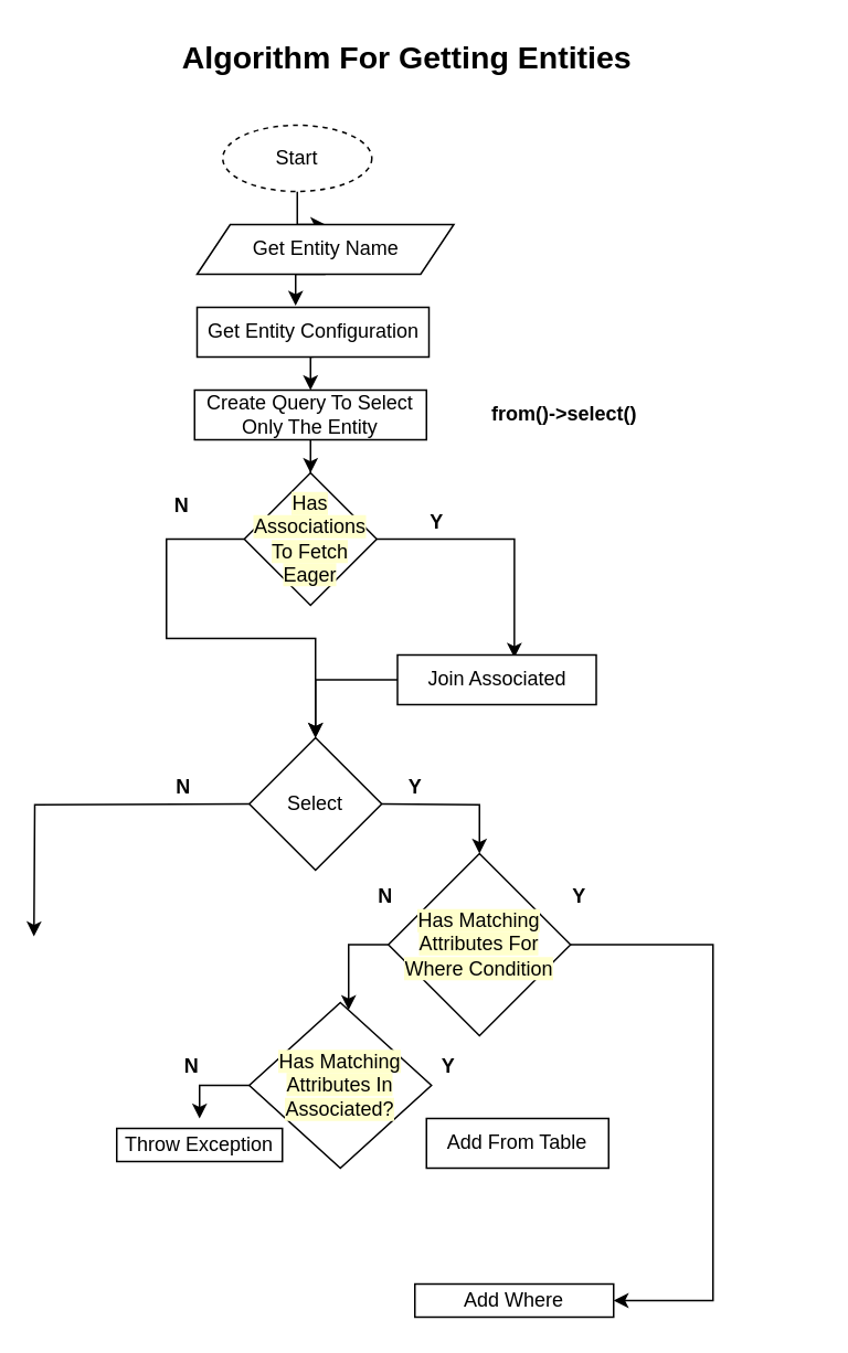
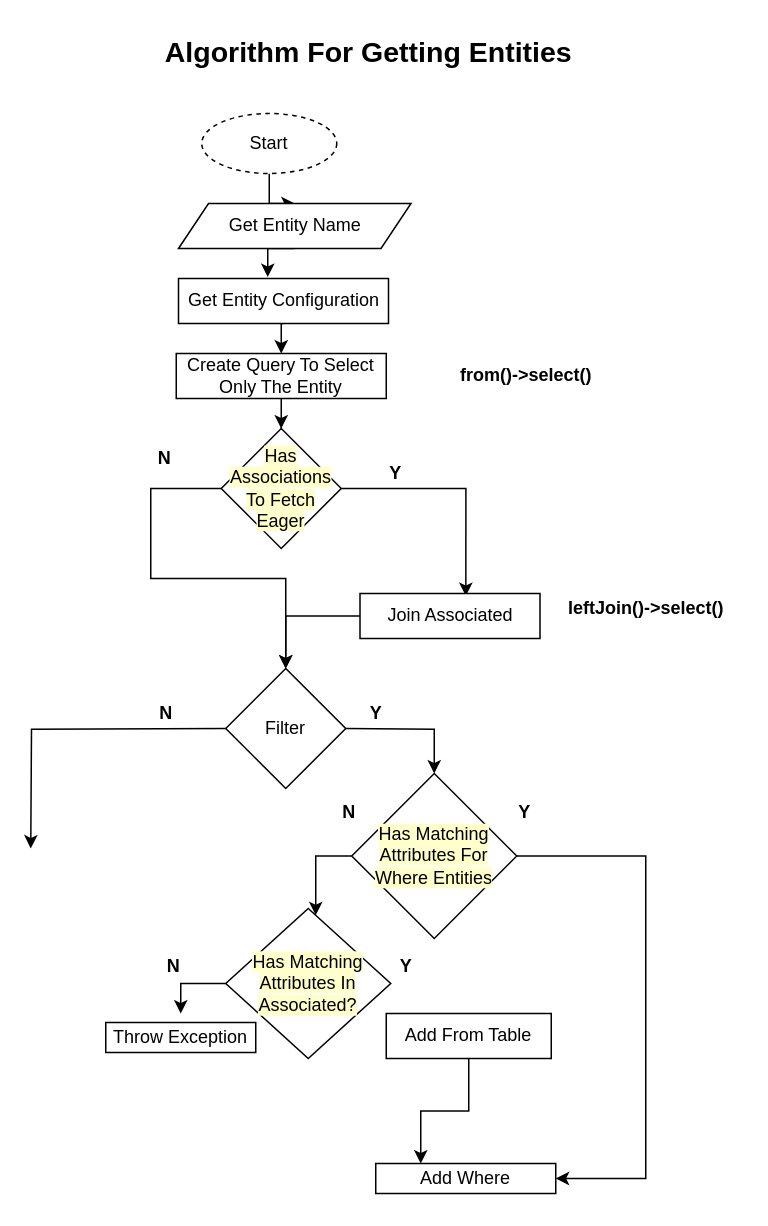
  <mxCell id="0" />
  <mxCell id="1" parent="0" />
  <mxCell id="2" value="Algorithm For Getting Entities" style="text;html=1;align=center;verticalAlign=middle;resizable=0;points=[];autosize=1;fontSize=19;fontStyle=1" vertex="1" parent="1"><mxGeometry x="100" y="20" width="290" height="30" as="geometry" /></mxCell>
  <mxCell id="3" style="edgeStyle=orthogonalEdgeStyle;rounded=0;orthogonalLoop=1;jettySize=auto;html=1;entryX=0.5;entryY=0;entryDx=0;entryDy=0;fontSize=12;" edge="1" parent="1" source="4" target="6"><mxGeometry relative="1" as="geometry" /></mxCell>
  <mxCell id="4" value="Start" style="ellipse;whiteSpace=wrap;html=1;fontSize=12;dashed=1;" vertex="1" parent="1"><mxGeometry x="134" y="75" width="90" height="40" as="geometry" /></mxCell>
  <mxCell id="5" style="edgeStyle=orthogonalEdgeStyle;rounded=0;orthogonalLoop=1;jettySize=auto;html=1;exitX=0.5;exitY=1;exitDx=0;exitDy=0;entryX=0.425;entryY=-0.033;entryDx=0;entryDy=0;entryPerimeter=0;fontSize=12;" edge="1" parent="1" source="6" target="8"><mxGeometry relative="1" as="geometry" /></mxCell>
  <mxCell id="6" value="Get Entity Name" style="shape=parallelogram;perimeter=parallelogramPerimeter;whiteSpace=wrap;html=1;fixedSize=1;fontSize=12;" vertex="1" parent="1"><mxGeometry x="118.5" y="135" width="155" height="30" as="geometry" /></mxCell>
  <mxCell id="7" style="edgeStyle=orthogonalEdgeStyle;rounded=0;orthogonalLoop=1;jettySize=auto;html=1;entryX=0.5;entryY=0;entryDx=0;entryDy=0;fontSize=12;" edge="1" parent="1"><mxGeometry relative="1" as="geometry"><mxPoint x="188.5" y="215" as="sourcePoint" /><mxPoint x="187" y="235" as="targetPoint" /></mxGeometry></mxCell>
  <mxCell id="8" value="Get Entity Configuration" style="whiteSpace=wrap;html=1;fontSize=12;" vertex="1" parent="1"><mxGeometry x="118.5" y="185" width="140" height="30" as="geometry" /></mxCell>
  <mxCell id="9" style="edgeStyle=orthogonalEdgeStyle;rounded=0;orthogonalLoop=1;jettySize=auto;html=1;fontSize=12;" edge="1" parent="1" source="11" target="13"><mxGeometry relative="1" as="geometry"><mxPoint x="200" y="655" as="targetPoint" /><Array as="points"><mxPoint x="210" y="570" /></Array></mxGeometry></mxCell>
  <mxCell id="10" style="edgeStyle=orthogonalEdgeStyle;rounded=0;orthogonalLoop=1;jettySize=auto;html=1;fontSize=12;entryX=1;entryY=0.5;entryDx=0;entryDy=0;" edge="1" parent="1" source="11" target="21"><mxGeometry relative="1" as="geometry"><mxPoint x="400" y="785" as="targetPoint" /><Array as="points"><mxPoint x="430" y="570" /><mxPoint x="430" y="785" /></Array></mxGeometry></mxCell>
- <mxCell id="11" value="&lt;span style=&quot;background-color: rgb(255 , 255 , 204)&quot;&gt;Has Matching Attributes For Where Condition&lt;/span&gt;" style="rhombus;whiteSpace=wrap;html=1;fontSize=12;" vertex="1" parent="1"><mxGeometry x="234" y="515" width="110" height="110" as="geometry" /></mxCell>
+ <mxCell id="11" value="&lt;span style=&quot;background-color: rgb(255 , 255 , 204)&quot;&gt;Has Matching Attributes For Where Entities&lt;/span&gt;" style="rhombus;whiteSpace=wrap;html=1;fontSize=12;" vertex="1" parent="1"><mxGeometry x="234" y="515" width="110" height="110" as="geometry" /></mxCell>
  <mxCell id="12" style="edgeStyle=orthogonalEdgeStyle;rounded=0;orthogonalLoop=1;jettySize=auto;html=1;exitX=0;exitY=0.5;exitDx=0;exitDy=0;fontSize=12;" edge="1" parent="1"><mxGeometry relative="1" as="geometry"><mxPoint x="120" y="675" as="targetPoint" /><mxPoint x="150" y="655" as="sourcePoint" /></mxGeometry></mxCell>
  <mxCell id="13" value="&lt;span style=&quot;background-color: rgb(255 , 255 , 204)&quot;&gt;Has Matching Attributes In Associated?&lt;/span&gt;" style="rhombus;whiteSpace=wrap;html=1;" vertex="1" parent="1"><mxGeometry x="150" y="605" width="110" height="100" as="geometry" /></mxCell>
  <mxCell id="14" value="Throw Exception" style="whiteSpace=wrap;html=1;fontSize=12;" vertex="1" parent="1"><mxGeometry x="70" y="681" width="100" height="20" as="geometry" /></mxCell>
  <mxCell id="15" value="N" style="text;html=1;align=center;verticalAlign=middle;resizable=0;points=[];autosize=1;fontSize=12;fontStyle=1" vertex="1" parent="1"><mxGeometry x="105" y="634" width="20" height="20" as="geometry" /></mxCell>
  <mxCell id="16" value="Y" style="text;html=1;align=center;verticalAlign=middle;resizable=0;points=[];autosize=1;fontSize=12;fontStyle=1" vertex="1" parent="1"><mxGeometry x="260" y="634" width="20" height="20" as="geometry" /></mxCell>
+ <mxCell id="17" style="edgeStyle=orthogonalEdgeStyle;rounded=0;orthogonalLoop=1;jettySize=auto;html=1;entryX=0.25;entryY=0;entryDx=0;entryDy=0;fontSize=12;" edge="1" parent="1" source="18" target="21"><mxGeometry relative="1" as="geometry" /></mxCell>
  <mxCell id="18" value="Add From Table" style="whiteSpace=wrap;html=1;fontSize=12;" vertex="1" parent="1"><mxGeometry x="257" y="675" width="110" height="30" as="geometry" /></mxCell>
  <mxCell id="19" value="N" style="text;html=1;align=center;verticalAlign=middle;resizable=0;points=[];autosize=1;fontSize=12;fontStyle=1" vertex="1" parent="1"><mxGeometry x="222" y="531" width="20" height="20" as="geometry" /></mxCell>
  <mxCell id="20" value="Y" style="text;html=1;align=center;verticalAlign=middle;resizable=0;points=[];autosize=1;fontSize=12;fontStyle=1" vertex="1" parent="1"><mxGeometry x="338.5" y="531" width="20" height="20" as="geometry" /></mxCell>
  <mxCell id="21" value="Add Where" style="whiteSpace=wrap;html=1;fontSize=12;" vertex="1" parent="1"><mxGeometry x="250" y="775" width="120" height="20" as="geometry" /></mxCell>
  <mxCell id="22" style="edgeStyle=orthogonalEdgeStyle;rounded=0;orthogonalLoop=1;jettySize=auto;html=1;fontSize=12;" edge="1" parent="1" target="11"><mxGeometry relative="1" as="geometry"><mxPoint x="230" y="485" as="sourcePoint" /></mxGeometry></mxCell>
  <mxCell id="23" style="edgeStyle=orthogonalEdgeStyle;rounded=0;orthogonalLoop=1;jettySize=auto;html=1;fontSize=12;" edge="1" parent="1"><mxGeometry relative="1" as="geometry"><mxPoint x="20" y="565" as="targetPoint" /><mxPoint x="150" y="485" as="sourcePoint" /></mxGeometry></mxCell>
- <mxCell id="24" value="Select" style="rhombus;whiteSpace=wrap;html=1;fontSize=12;" vertex="1" parent="1"><mxGeometry x="150" y="445" width="80" height="80" as="geometry" /></mxCell>
+ <mxCell id="24" value="Filter" style="rhombus;whiteSpace=wrap;html=1;fontSize=12;" vertex="1" parent="1"><mxGeometry x="150" y="445" width="80" height="80" as="geometry" /></mxCell>
  <mxCell id="25" value="Y" style="text;html=1;align=center;verticalAlign=middle;resizable=0;points=[];autosize=1;fontSize=12;fontStyle=1" vertex="1" parent="1"><mxGeometry x="240" y="465" width="20" height="20" as="geometry" /></mxCell>
  <mxCell id="26" style="edgeStyle=orthogonalEdgeStyle;rounded=0;orthogonalLoop=1;jettySize=auto;html=1;fontSize=12;entryX=0.5;entryY=0;entryDx=0;entryDy=0;exitX=0;exitY=0.5;exitDx=0;exitDy=0;" edge="1" parent="1" source="28" target="24"><mxGeometry relative="1" as="geometry"><mxPoint x="90" y="395" as="targetPoint" /><mxPoint x="198.5" y="325" as="sourcePoint" /><Array as="points"><mxPoint x="100" y="325" /><mxPoint x="100" y="385" /><mxPoint x="190" y="385" /></Array></mxGeometry></mxCell>
  <mxCell id="27" style="edgeStyle=orthogonalEdgeStyle;rounded=0;orthogonalLoop=1;jettySize=auto;html=1;exitX=1;exitY=0.5;exitDx=0;exitDy=0;entryX=0.588;entryY=0.056;entryDx=0;entryDy=0;entryPerimeter=0;fontSize=12;" edge="1" parent="1" source="28" target="32"><mxGeometry relative="1" as="geometry" /></mxCell>
  <mxCell id="28" value="&lt;span style=&quot;background-color: rgb(255 , 255 , 204)&quot;&gt;Has Associations To Fetch Eager&lt;/span&gt;" style="rhombus;whiteSpace=wrap;html=1;" vertex="1" parent="1"><mxGeometry x="147" y="285" width="80" height="80" as="geometry" /></mxCell>
  <mxCell id="29" style="edgeStyle=orthogonalEdgeStyle;rounded=0;orthogonalLoop=1;jettySize=auto;html=1;entryX=0.5;entryY=0;entryDx=0;entryDy=0;fontSize=12;" edge="1" parent="1" source="30" target="28"><mxGeometry relative="1" as="geometry" /></mxCell>
  <mxCell id="30" value="Create Query To Select Only The Entity" style="whiteSpace=wrap;html=1;fontSize=12;" vertex="1" parent="1"><mxGeometry x="117" y="235" width="140" height="30" as="geometry" /></mxCell>
  <mxCell id="31" style="edgeStyle=orthogonalEdgeStyle;rounded=0;orthogonalLoop=1;jettySize=auto;html=1;fontSize=12;" edge="1" parent="1" source="32" target="24"><mxGeometry relative="1" as="geometry" /></mxCell>
  <mxCell id="32" value="Join Associated" style="whiteSpace=wrap;html=1;fontSize=12;" vertex="1" parent="1"><mxGeometry x="239.5" y="395" width="120" height="30" as="geometry" /></mxCell>
  <mxCell id="33" value="Y" style="text;html=1;align=center;verticalAlign=middle;resizable=0;points=[];autosize=1;fontSize=12;fontStyle=1" vertex="1" parent="1"><mxGeometry x="252.5" y="305" width="20" height="20" as="geometry" /></mxCell>
  <mxCell id="34" value="N" style="text;html=1;align=center;verticalAlign=middle;resizable=0;points=[];autosize=1;fontSize=12;fontStyle=1" vertex="1" parent="1"><mxGeometry x="98.5" y="295" width="20" height="20" as="geometry" /></mxCell>
  <mxCell id="35" value="N" style="text;html=1;align=center;verticalAlign=middle;resizable=0;points=[];autosize=1;fontSize=12;fontStyle=1" vertex="1" parent="1"><mxGeometry x="100" y="465" width="20" height="20" as="geometry" /></mxCell>
- <mxCell id="37" value="from()-&amp;gt;select()" style="text;html=1;align=center;verticalAlign=middle;resizable=0;points=[];autosize=1;fontSize=12;fontStyle=1" vertex="1" parent="1"><mxGeometry x="290" y="240" width="100" height="20" as="geometry" /></mxCell>
+ <mxCell id="36" value="leftJoin()-&amp;gt;select()" style="text;html=1;align=center;verticalAlign=middle;resizable=0;points=[];autosize=1;fontSize=12;fontStyle=1" vertex="1" parent="1"><mxGeometry x="370" y="395" width="120" height="20" as="geometry" /></mxCell>
+ <mxCell id="37" value="from()-&amp;gt;select()" style="text;html=1;align=center;verticalAlign=middle;resizable=0;points=[];autosize=1;fontSize=12;fontStyle=1" vertex="1" parent="1"><mxGeometry x="300" y="240" width="100" height="20" as="geometry" /></mxCell>
